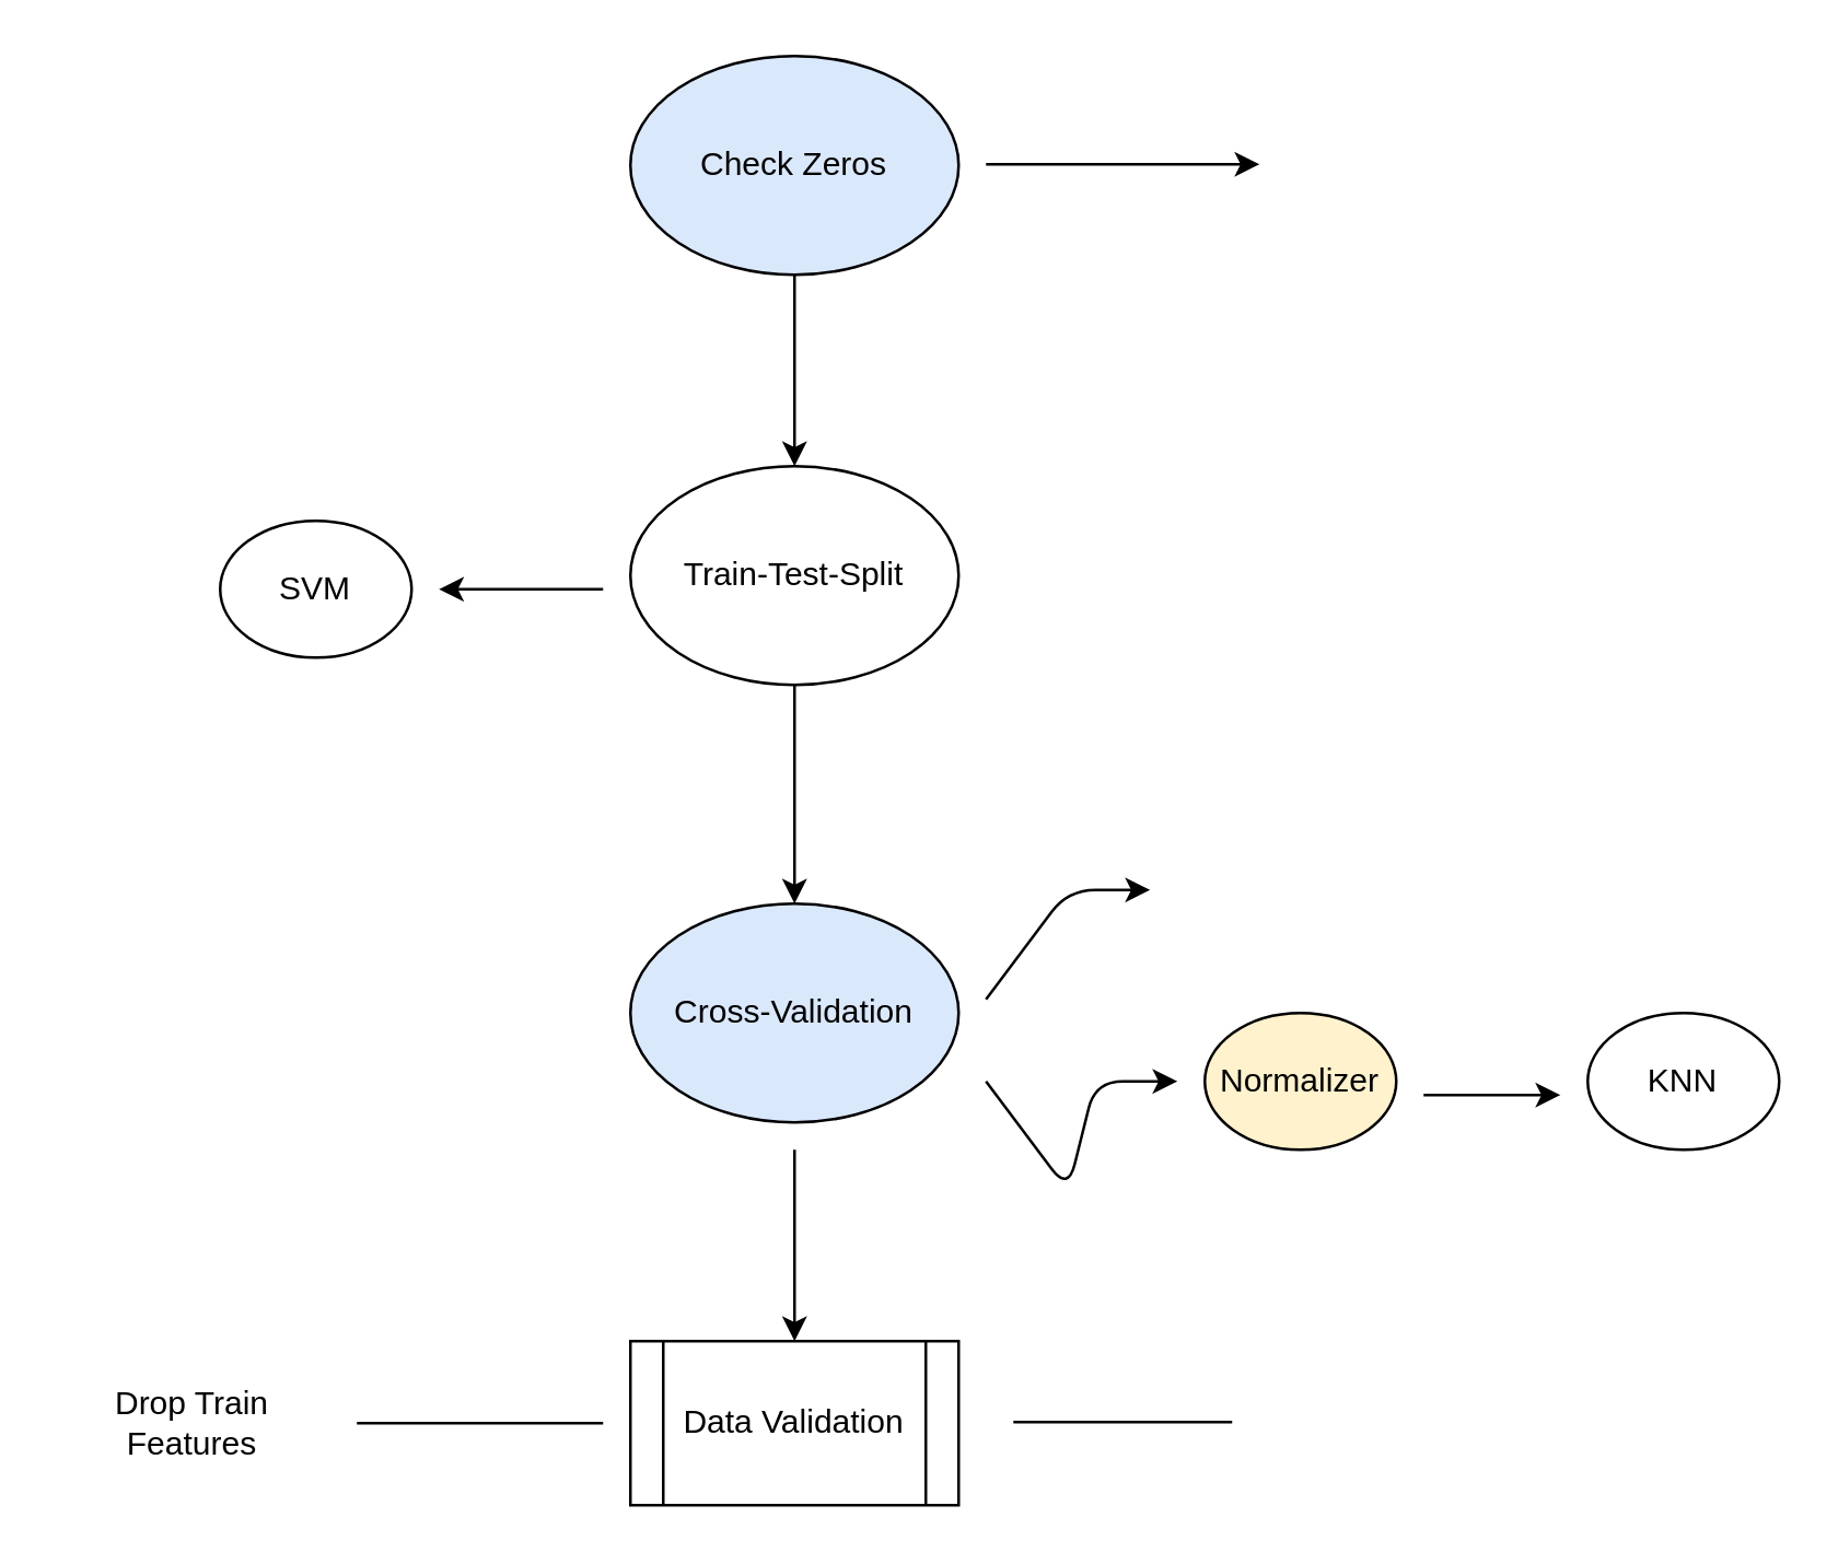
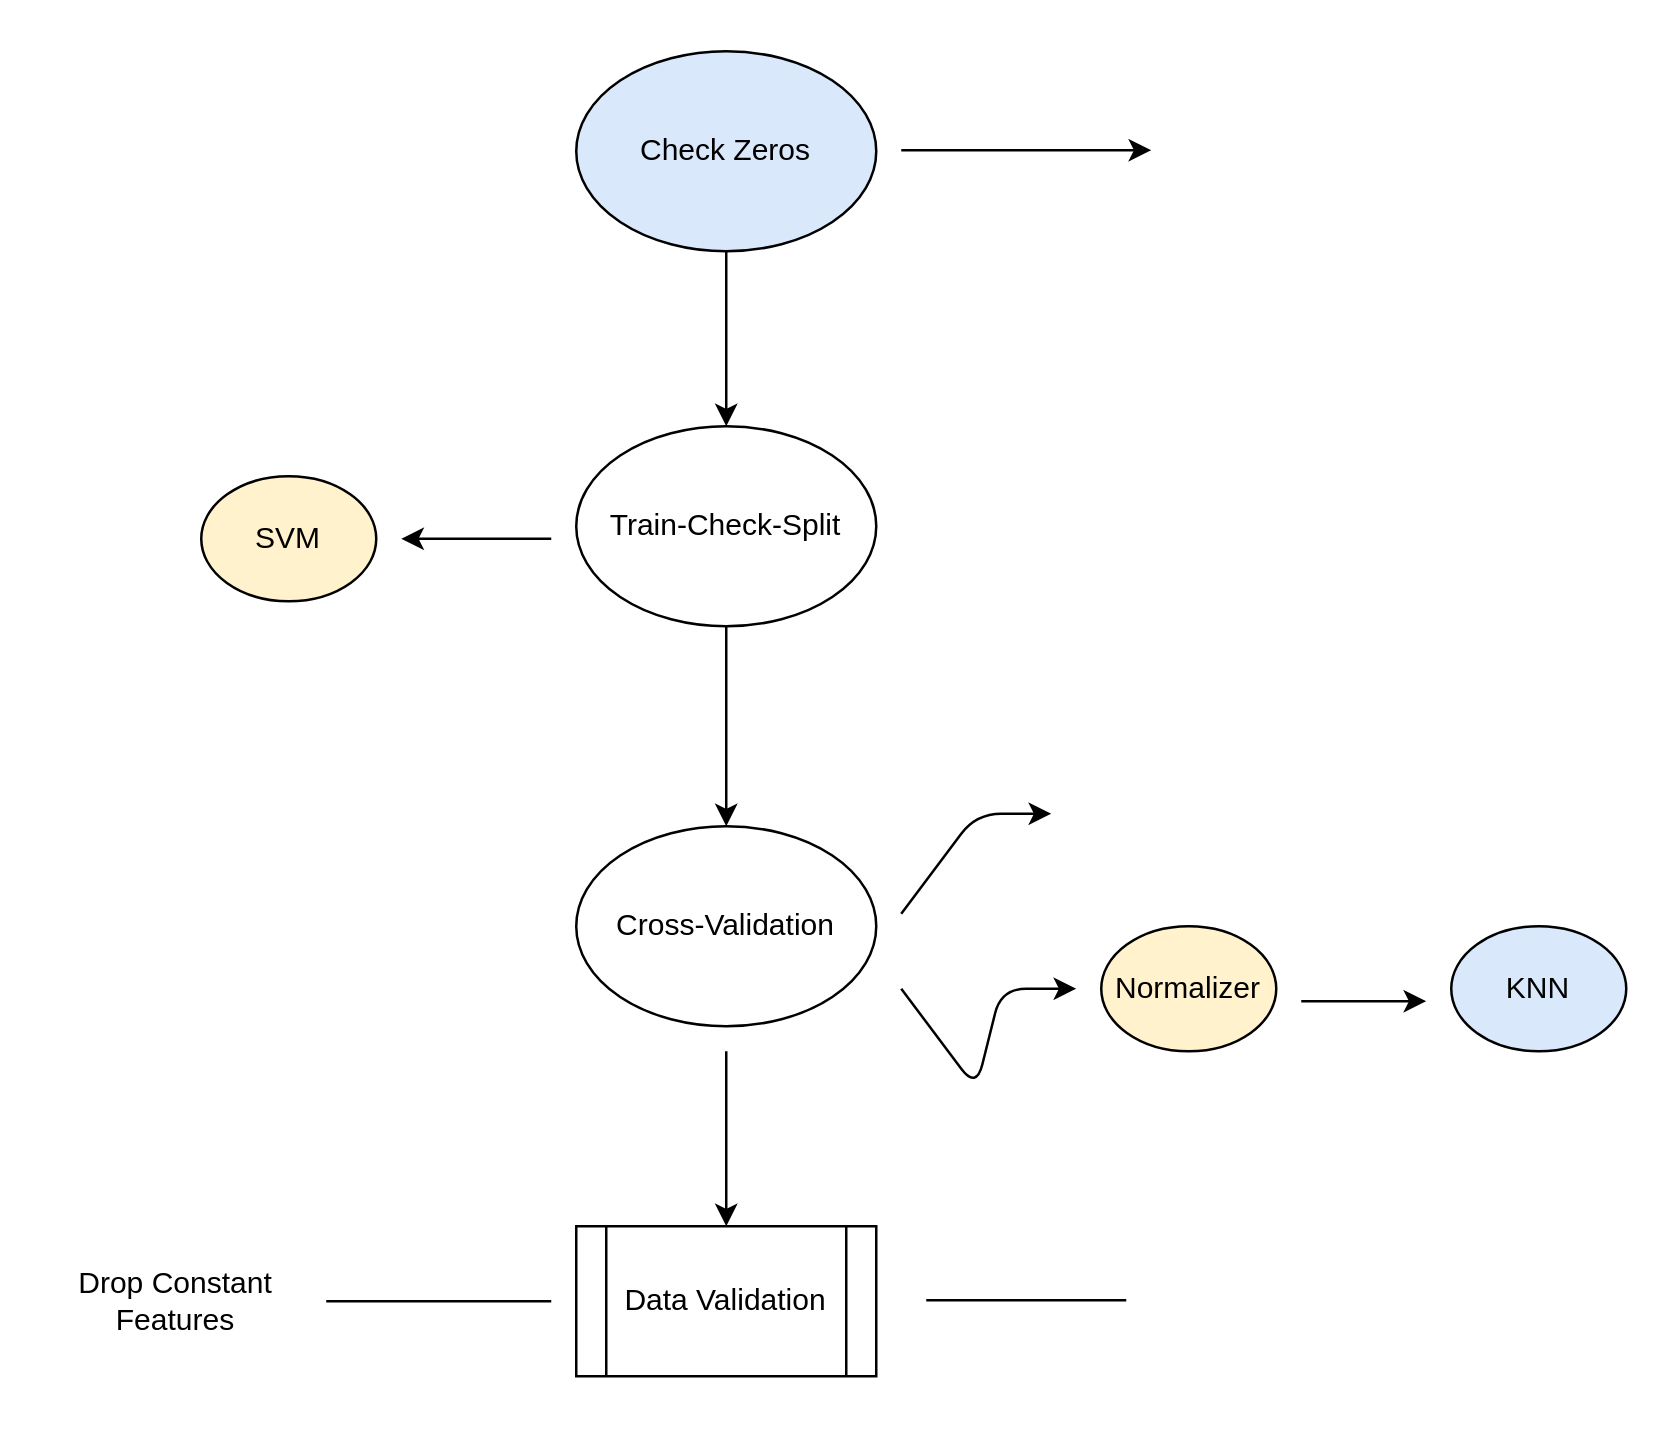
  <mxCell id="0" />
  <mxCell id="1" parent="0" />
  <mxCell id="2" value="Check Zeros" style="ellipse;whiteSpace=wrap;html=1;fillColor=#dae8fc;" vertex="1" parent="1"><mxGeometry x="230" y="20" width="120" height="80" as="geometry" /></mxCell>
  <mxCell id="3" value="" style="endArrow=classic;html=1;" edge="1" parent="1"><mxGeometry width="50" height="50" relative="1" as="geometry"><mxPoint x="360" y="59.6" as="sourcePoint" /><mxPoint x="460" y="59.6" as="targetPoint" /></mxGeometry></mxCell>
- <mxCell id="4" value="Train-Test-Split" style="ellipse;whiteSpace=wrap;html=1;" vertex="1" parent="1"><mxGeometry x="230" y="170" width="120" height="80" as="geometry" /></mxCell>
+ <mxCell id="4" value="Train-Check-Split" style="ellipse;whiteSpace=wrap;html=1;" vertex="1" parent="1"><mxGeometry x="230" y="170" width="120" height="80" as="geometry" /></mxCell>
  <mxCell id="5" value="" style="endArrow=classic;html=1;exitX=0.5;exitY=1;exitDx=0;exitDy=0;" edge="1" parent="1" source="2"><mxGeometry width="50" height="50" relative="1" as="geometry"><mxPoint x="270" y="150" as="sourcePoint" /><mxPoint x="290" y="170" as="targetPoint" /></mxGeometry></mxCell>
  <mxCell id="6" value="" style="endArrow=classic;html=1;" edge="1" parent="1"><mxGeometry width="50" height="50" relative="1" as="geometry"><mxPoint x="220" y="215" as="sourcePoint" /><mxPoint x="160" y="215" as="targetPoint" /><Array as="points" /></mxGeometry></mxCell>
- <mxCell id="7" value="SVM" style="ellipse;whiteSpace=wrap;html=1;" vertex="1" parent="1"><mxGeometry x="80" y="190" width="70" height="50" as="geometry" /></mxCell>
+ <mxCell id="7" value="SVM" style="ellipse;whiteSpace=wrap;html=1;fillColor=#fff2cc;" vertex="1" parent="1"><mxGeometry x="80" y="190" width="70" height="50" as="geometry" /></mxCell>
  <mxCell id="8" value="" style="endArrow=classic;html=1;" edge="1" parent="1"><mxGeometry width="50" height="50" relative="1" as="geometry"><mxPoint x="290" y="250" as="sourcePoint" /><mxPoint x="290" y="330" as="targetPoint" /></mxGeometry></mxCell>
- <mxCell id="9" value="Cross-Validation" style="ellipse;whiteSpace=wrap;html=1;fillColor=#dae8fc;" vertex="1" parent="1"><mxGeometry x="230" y="330" width="120" height="80" as="geometry" /></mxCell>
+ <mxCell id="9" value="Cross-Validation" style="ellipse;whiteSpace=wrap;html=1;" vertex="1" parent="1"><mxGeometry x="230" y="330" width="120" height="80" as="geometry" /></mxCell>
  <mxCell id="10" value="" style="endArrow=classic;html=1;" edge="1" parent="1"><mxGeometry width="50" height="50" relative="1" as="geometry"><mxPoint x="360" y="365" as="sourcePoint" /><mxPoint x="420" y="325" as="targetPoint" /><Array as="points"><mxPoint x="390" y="325" /></Array></mxGeometry></mxCell>
  <mxCell id="11" value="Normalizer" style="ellipse;whiteSpace=wrap;html=1;fillColor=#fff2cc;" vertex="1" parent="1"><mxGeometry x="440" y="370" width="70" height="50" as="geometry" /></mxCell>
  <mxCell id="12" value="" style="endArrow=classic;html=1;" edge="1" parent="1"><mxGeometry width="50" height="50" relative="1" as="geometry"><mxPoint x="360" y="395" as="sourcePoint" /><mxPoint x="430" y="395" as="targetPoint" /><Array as="points"><mxPoint x="390" y="435" /><mxPoint x="400" y="395" /></Array></mxGeometry></mxCell>
  <mxCell id="13" value="" style="endArrow=classic;html=1;" edge="1" parent="1"><mxGeometry width="50" height="50" relative="1" as="geometry"><mxPoint x="520" y="400" as="sourcePoint" /><mxPoint x="570" y="400" as="targetPoint" /></mxGeometry></mxCell>
- <mxCell id="14" value="KNN" style="ellipse;whiteSpace=wrap;html=1;" vertex="1" parent="1"><mxGeometry x="580" y="370" width="70" height="50" as="geometry" /></mxCell>
+ <mxCell id="14" value="KNN" style="ellipse;whiteSpace=wrap;html=1;fillColor=#dae8fc;" vertex="1" parent="1"><mxGeometry x="580" y="370" width="70" height="50" as="geometry" /></mxCell>
  <mxCell id="15" value="" style="endArrow=classic;html=1;" edge="1" parent="1" target="16"><mxGeometry width="50" height="50" relative="1" as="geometry"><mxPoint x="290" y="420" as="sourcePoint" /><mxPoint x="290" y="480" as="targetPoint" /></mxGeometry></mxCell>
  <mxCell id="16" value="Data Validation" style="shape=process;whiteSpace=wrap;html=1;backgroundOutline=1;" vertex="1" parent="1"><mxGeometry x="230" y="490" width="120" height="60" as="geometry" /></mxCell>
  <mxCell id="17" value="" style="endArrow=none;html=1;" edge="1" parent="1"><mxGeometry width="50" height="50" relative="1" as="geometry"><mxPoint x="130" y="520" as="sourcePoint" /><mxPoint x="220" y="520" as="targetPoint" /></mxGeometry></mxCell>
  <mxCell id="18" value="" style="endArrow=none;html=1;" edge="1" parent="1"><mxGeometry width="50" height="50" relative="1" as="geometry"><mxPoint x="370" y="519.6" as="sourcePoint" /><mxPoint x="450" y="519.6" as="targetPoint" /></mxGeometry></mxCell>
- <mxCell id="19" value="Drop Train Features" style="text;html=1;strokeColor=none;fillColor=none;align=center;verticalAlign=middle;whiteSpace=wrap;rounded=0;" vertex="1" parent="1"><mxGeometry x="20" y="510" width="100" height="20" as="geometry" /></mxCell>
+ <mxCell id="19" value="Drop Constant Features" style="text;html=1;strokeColor=none;fillColor=none;align=center;verticalAlign=middle;whiteSpace=wrap;rounded=0;" vertex="1" parent="1"><mxGeometry x="20" y="510" width="100" height="20" as="geometry" /></mxCell>
